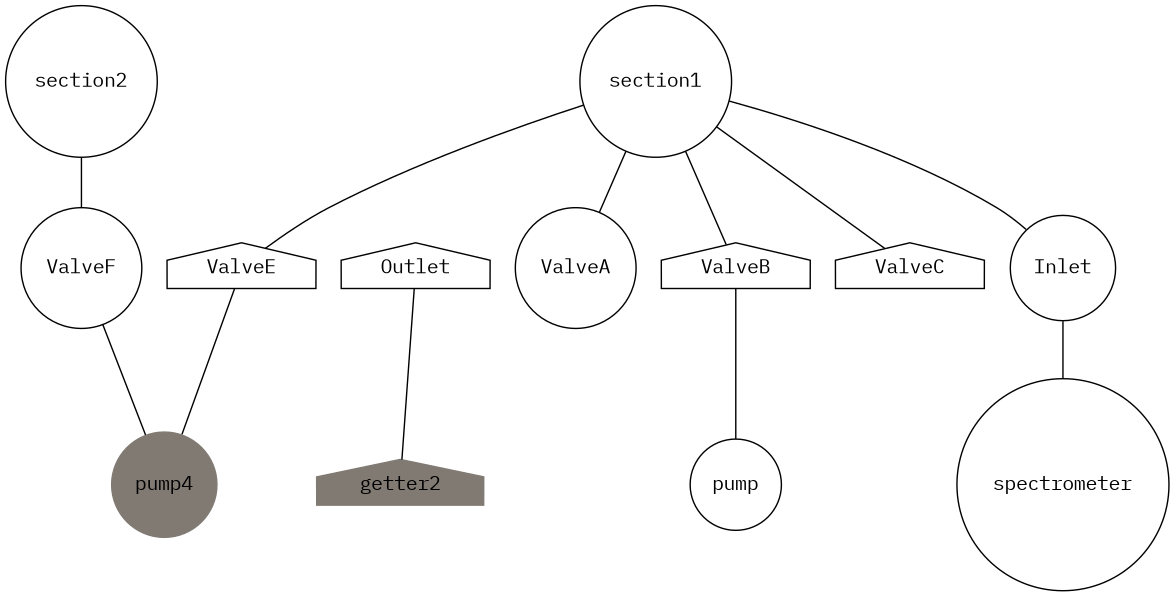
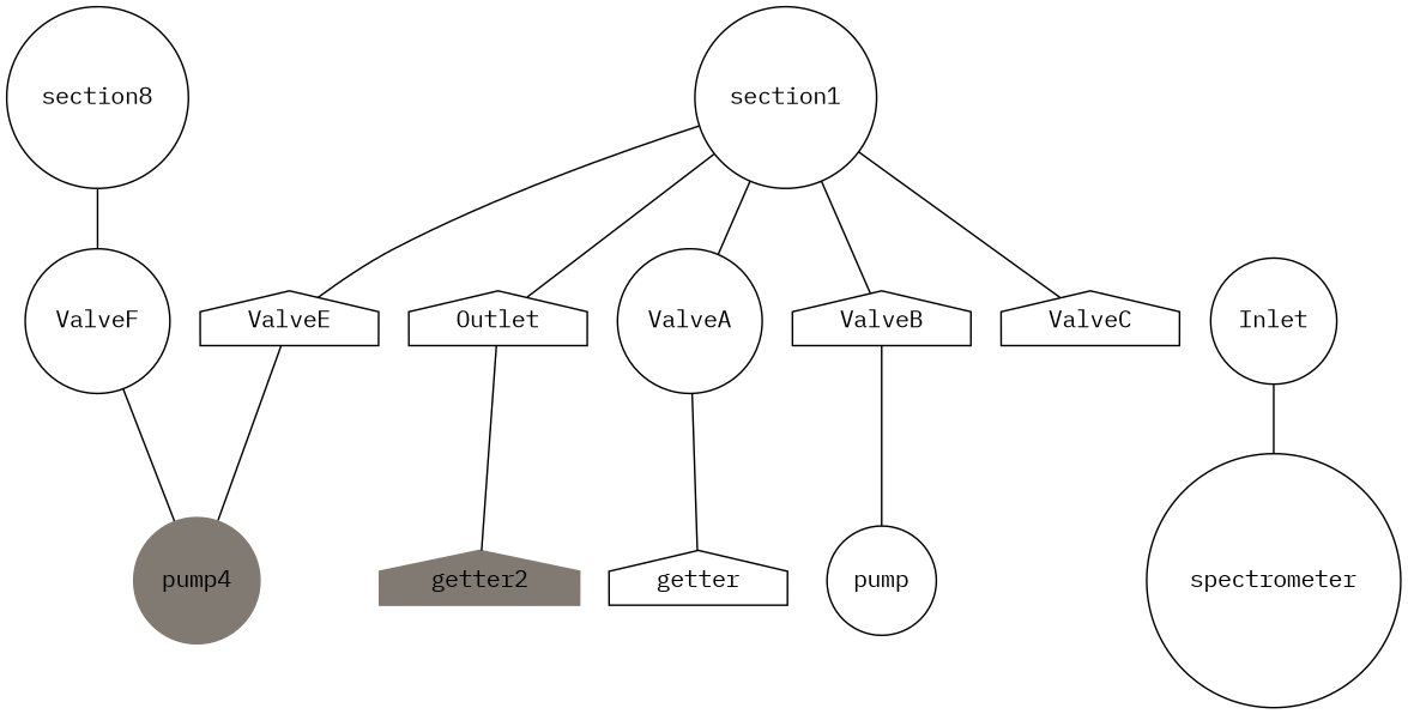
  graph {
    fontname="IBM Plex Mono"
    node [fontname="IBM Plex Mono" shape=circle]
    edge [fontname="IBM Plex Mono"]
    n1 [color="0.1,0.1,0.5" label=pump4 style=filled]
    n2 [color="0.1,0.1,0.5" label=getter2 shape=house style=filled]
    Outlet [shape=house]
    section1
    ValveA
    ValveB [shape=house]
    ValveC [shape=house]
    ValveE [shape=house]
    Inlet
+   getter [shape=house]
    n11 [label=pump]
    spectrometer
-   section2
+   section2 [label=section8]
    ValveF
    subgraph sub_1 {
      n1
      n2
    }
    Outlet -- n2
    section1 -- ValveA
    section1 -- ValveB
    section1 -- ValveC
    section1 -- ValveE
-   section1 -- Inlet
+   section1 -- Outlet
+   ValveA -- getter
    ValveB -- n11
    ValveE -- n1
    Inlet -- spectrometer
    section2 -- ValveF
    ValveF -- n1
  }
